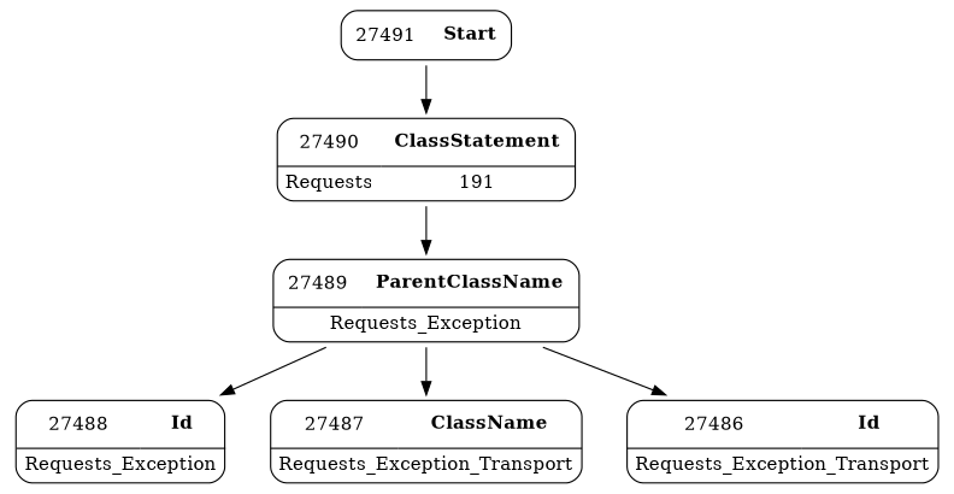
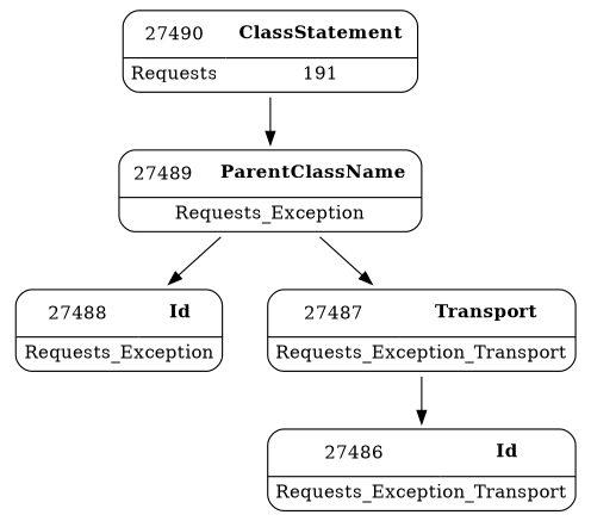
  digraph {
    node [shape=none]
    edge [weight=2]
    n1 [label=<<TABLE border='1' cellspacing='0' cellpadding='10' style='rounded' ><TR><TD border='0'>27488</TD><TD border='0'><B>Id</B></TD></TR><HR/><TR><TD border='0' cellpadding='5' colspan='2'>Requests_Exception</TD></TR></TABLE>>]
    n2 [label=<<TABLE border='1' cellspacing='0' cellpadding='10' style='rounded' ><TR><TD border='0'>27489</TD><TD border='0'><B>ParentClassName</B></TD></TR><HR/><TR><TD border='0' cellpadding='5' colspan='2'>Requests_Exception</TD></TR></TABLE>>]
-   n3 [label=<<TABLE border='1' cellspacing='0' cellpadding='10' style='rounded' ><TR><TD border='0'>27487</TD><TD border='0'><B>ClassName</B></TD></TR><HR/><TR><TD border='0' cellpadding='5' colspan='2'>Requests_Exception_Transport</TD></TR></TABLE>>]
+   n3 [label=<<TABLE border='1' cellspacing='0' cellpadding='10' style='rounded' ><TR><TD border='0'>27487</TD><TD border='0'><B>Transport</B></TD></TR><HR/><TR><TD border='0' cellpadding='5' colspan='2'>Requests_Exception_Transport</TD></TR></TABLE>>]
    n4 [label=<<TABLE border='1' cellspacing='0' cellpadding='10' style='rounded' ><TR><TD border='0'>27490</TD><TD border='0'><B>ClassStatement</B></TD></TR><HR/><TR><TD border='0' cellpadding='5'>Requests</TD><TD border='0' cellpadding='5'>191</TD></TR></TABLE>>]
    n5 [label=<<TABLE border='1' cellspacing='0' cellpadding='10' style='rounded' ><TR><TD border='0'>27486</TD><TD border='0'><B>Id</B></TD></TR><HR/><TR><TD border='0' cellpadding='5' colspan='2'>Requests_Exception_Transport</TD></TR></TABLE>>]
-   n6 [label=<<TABLE border='1' cellspacing='0' cellpadding='10' style='rounded' ><TR><TD border='0'>27491</TD><TD border='0'><B>Start</B></TD></TR></TABLE>>]
    n2 -> n1
    n2 -> n3
-   n2 -> n5
+   n3 -> n5
    n4 -> n2
-   n6 -> n4
  }
